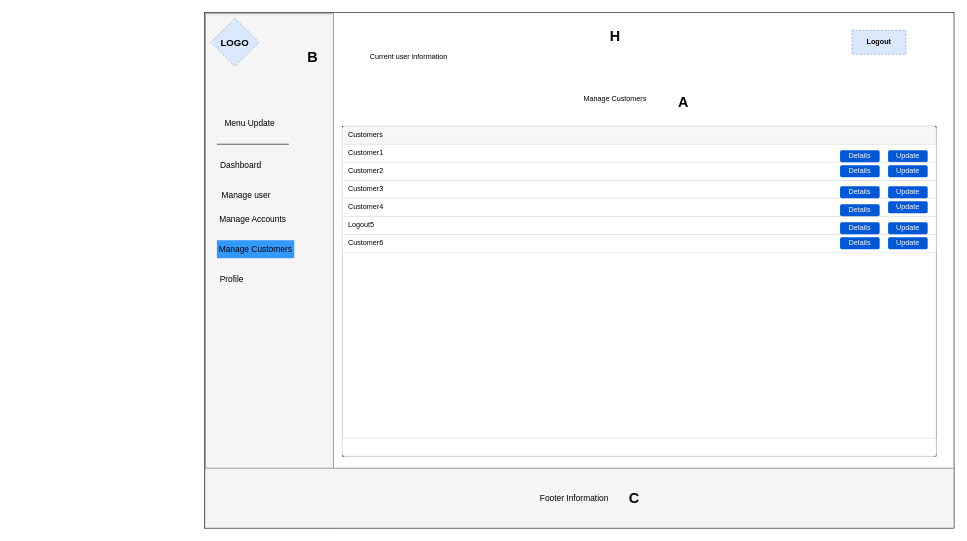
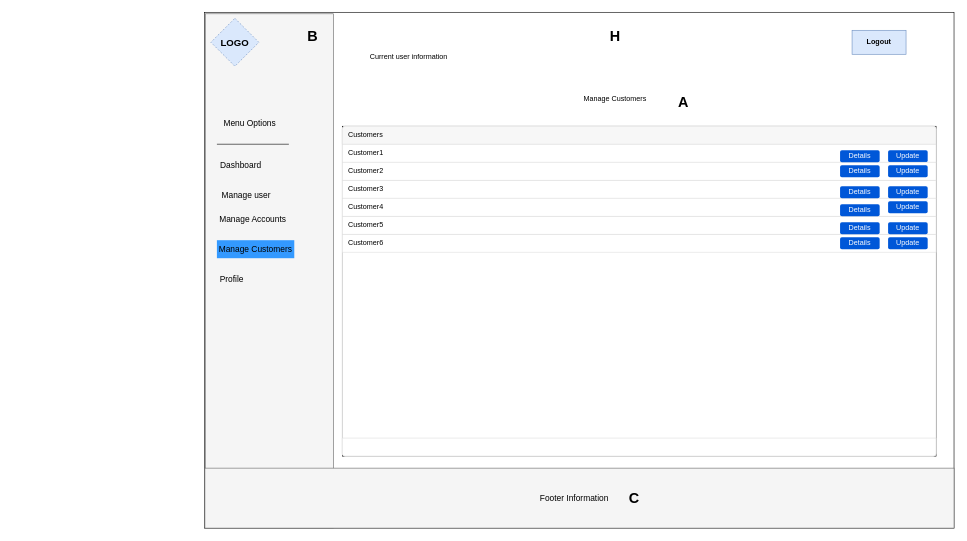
  <mxCell id="0" />
  <mxCell id="1" parent="0" />
  <mxCell id="2" value="" style="rounded=0;whiteSpace=wrap;html=1;" parent="1" vertex="1"><mxGeometry x="340" y="20" width="1250" height="860" as="geometry" /></mxCell>
  <mxCell id="3" value="" style="rounded=0;whiteSpace=wrap;html=1;fillColor=#f5f5f5;fontColor=#333333;strokeColor=#666666;rotation=-270;" parent="1" vertex="1"><mxGeometry x="20.07" y="344.69" width="857.5" height="213.13" as="geometry" /></mxCell>
  <mxCell id="4" value="&lt;font size=&quot;3&quot;&gt;&lt;b&gt;LOGO&lt;/b&gt;&lt;/font&gt;" style="rhombus;whiteSpace=wrap;html=1;fillColor=#dae8fc;strokeColor=#6c8ebf;dashed=1;" parent="1" vertex="1"><mxGeometry x="351" y="30" width="80" height="80" as="geometry" /></mxCell>
- <mxCell id="5" value="&lt;b&gt;Logout&lt;/b&gt;" style="rounded=0;whiteSpace=wrap;html=1;fillColor=#dae8fc;strokeColor=#6c8ebf;dashed=1;" parent="1" vertex="1"><mxGeometry x="1420" y="50" width="90" height="40" as="geometry" /></mxCell>
+ <mxCell id="5" value="&lt;b&gt;Logout&lt;/b&gt;" style="rounded=0;whiteSpace=wrap;html=1;fillColor=#dae8fc;strokeColor=#6c8ebf;" parent="1" vertex="1"><mxGeometry x="1420" y="50" width="90" height="40" as="geometry" /></mxCell>
  <mxCell id="6" value="" style="rounded=0;whiteSpace=wrap;html=1;fillColor=#f5f5f5;fontColor=#f5f5f5;strokeColor=#666666;" parent="1" vertex="1"><mxGeometry x="341" y="780" width="1249" height="100" as="geometry" /></mxCell>
  <mxCell id="7" value="&lt;font style=&quot;font-size: 14px;&quot;&gt;Footer Information&lt;/font&gt;" style="text;html=1;align=center;verticalAlign=middle;whiteSpace=wrap;rounded=0;" parent="1" vertex="1"><mxGeometry x="894" y="815" width="126" height="30" as="geometry" /></mxCell>
  <mxCell id="8" value="" style="rounded=0;whiteSpace=wrap;html=1;" parent="1" vertex="1"><mxGeometry x="570.07" y="210" width="990" height="550" as="geometry" /></mxCell>
  <mxCell id="9" value="Current user information" style="text;html=1;align=center;verticalAlign=middle;whiteSpace=wrap;rounded=0;" parent="1" vertex="1"><mxGeometry x="601" y="80" width="160" height="30" as="geometry" /></mxCell>
- <mxCell id="10" value="&lt;font style=&quot;font-size: 14px;&quot;&gt;Menu Update&lt;/font&gt;" style="text;html=1;align=center;verticalAlign=middle;whiteSpace=wrap;rounded=0;" parent="1" vertex="1"><mxGeometry x="361" y="190" width="110" height="30" as="geometry" /></mxCell>
+ <mxCell id="10" value="&lt;font style=&quot;font-size: 14px;&quot;&gt;Menu Options&lt;/font&gt;" style="text;html=1;align=center;verticalAlign=middle;whiteSpace=wrap;rounded=0;" parent="1" vertex="1"><mxGeometry x="361" y="190" width="110" height="30" as="geometry" /></mxCell>
  <mxCell id="11" value="&lt;font style=&quot;font-size: 14px;&quot;&gt;Dashboard&lt;/font&gt;" style="text;html=1;align=center;verticalAlign=middle;whiteSpace=wrap;rounded=0;" parent="1" vertex="1"><mxGeometry x="346" y="260" width="110" height="30" as="geometry" /></mxCell>
  <mxCell id="12" value="&lt;font style=&quot;font-size: 14px;&quot;&gt;Manage Accounts&lt;/font&gt;" style="text;html=1;align=center;verticalAlign=middle;whiteSpace=wrap;rounded=0;" parent="1" vertex="1"><mxGeometry x="351" y="350" width="140" height="30" as="geometry" /></mxCell>
  <mxCell id="13" value="&lt;font style=&quot;font-size: 14px;&quot;&gt;Profile&lt;/font&gt;" style="text;html=1;align=center;verticalAlign=middle;whiteSpace=wrap;rounded=0;" parent="1" vertex="1"><mxGeometry x="330.93" y="450" width="110" height="30" as="geometry" /></mxCell>
  <mxCell id="14" style="edgeStyle=orthogonalEdgeStyle;rounded=0;orthogonalLoop=1;jettySize=auto;html=1;exitX=0.5;exitY=1;exitDx=0;exitDy=0;" parent="1" source="13" target="13" edge="1"><mxGeometry relative="1" as="geometry" /></mxCell>
  <mxCell id="15" value="" style="endArrow=none;html=1;rounded=0;" parent="1" edge="1"><mxGeometry width="50" height="50" relative="1" as="geometry"><mxPoint x="481" y="240" as="sourcePoint" /><mxPoint x="361" y="240" as="targetPoint" /></mxGeometry></mxCell>
  <mxCell id="16" value="Manage Customers" style="text;html=1;align=center;verticalAlign=middle;whiteSpace=wrap;rounded=0;" parent="1" vertex="1"><mxGeometry x="960" y="150" width="130" height="30" as="geometry" /></mxCell>
  <mxCell id="17" value="" style="html=1;shadow=0;dashed=0;shape=mxgraph.bootstrap.rrect;rSize=5;strokeColor=#DFDFDF;html=1;whiteSpace=wrap;fillColor=#FFFFFF;fontColor=#000000;" parent="1" vertex="1"><mxGeometry x="570.07" y="210" width="990" height="550" as="geometry" /></mxCell>
  <mxCell id="18" value="Customers" style="html=1;shadow=0;dashed=0;shape=mxgraph.bootstrap.topButton;strokeColor=inherit;fillColor=#F7F7F7;rSize=5;perimeter=none;whiteSpace=wrap;resizeWidth=1;align=left;spacing=10;" parent="17" vertex="1"><mxGeometry width="990" height="30" relative="1" as="geometry" /></mxCell>
  <mxCell id="19" value="Customer1" style="strokeColor=inherit;fillColor=inherit;gradientColor=inherit;fontColor=inherit;html=1;shadow=0;dashed=0;perimeter=none;whiteSpace=wrap;resizeWidth=1;align=left;spacing=10;" parent="17" vertex="1"><mxGeometry width="990" height="30" relative="1" as="geometry"><mxPoint y="30" as="offset" /></mxGeometry></mxCell>
  <mxCell id="20" value="Customer3" style="strokeColor=inherit;fillColor=inherit;gradientColor=inherit;fontColor=inherit;html=1;shadow=0;dashed=0;perimeter=none;whiteSpace=wrap;resizeWidth=1;align=left;spacing=10;" parent="17" vertex="1"><mxGeometry width="990" height="30" relative="1" as="geometry"><mxPoint y="90" as="offset" /></mxGeometry></mxCell>
  <mxCell id="21" value="" style="strokeColor=inherit;fillColor=inherit;gradientColor=inherit;fontColor=inherit;html=1;shadow=0;dashed=0;shape=mxgraph.bootstrap.bottomButton;rSize=5;perimeter=none;whiteSpace=wrap;resizeWidth=1;resizeHeight=0;align=left;spacing=10;" parent="17" vertex="1"><mxGeometry y="1" width="990" height="30" relative="1" as="geometry"><mxPoint y="-30" as="offset" /></mxGeometry></mxCell>
  <mxCell id="22" value="Update" style="rounded=1;fillColor=#0057D8;strokeColor=none;html=1;whiteSpace=wrap;fontColor=#ffffff;align=center;verticalAlign=middle;fontStyle=0;fontSize=12;sketch=0;" parent="17" vertex="1"><mxGeometry x="910" y="40" width="66" height="20" as="geometry" /></mxCell>
  <mxCell id="23" value="Customer6" style="strokeColor=inherit;fillColor=inherit;gradientColor=inherit;fontColor=inherit;html=1;shadow=0;dashed=0;perimeter=none;whiteSpace=wrap;resizeWidth=1;align=left;spacing=10;" parent="17" vertex="1"><mxGeometry y="180" width="990" height="30" as="geometry" /></mxCell>
- <mxCell id="24" value="Logout5" style="strokeColor=inherit;fillColor=inherit;gradientColor=inherit;fontColor=inherit;html=1;shadow=0;dashed=0;perimeter=none;whiteSpace=wrap;resizeWidth=1;align=left;spacing=10;" parent="17" vertex="1"><mxGeometry y="150" width="990" height="30" as="geometry" /></mxCell>
+ <mxCell id="24" value="Customer5" style="strokeColor=inherit;fillColor=inherit;gradientColor=inherit;fontColor=inherit;html=1;shadow=0;dashed=0;perimeter=none;whiteSpace=wrap;resizeWidth=1;align=left;spacing=10;" parent="17" vertex="1"><mxGeometry y="150" width="990" height="30" as="geometry" /></mxCell>
  <mxCell id="25" value="Customer4" style="strokeColor=inherit;fillColor=inherit;gradientColor=inherit;fontColor=inherit;html=1;shadow=0;dashed=0;perimeter=none;whiteSpace=wrap;resizeWidth=1;align=left;spacing=10;" parent="17" vertex="1"><mxGeometry y="120" width="990" height="30" as="geometry" /></mxCell>
  <mxCell id="26" value="Customer2" style="strokeColor=inherit;fillColor=inherit;gradientColor=inherit;fontColor=inherit;html=1;shadow=0;dashed=0;perimeter=none;whiteSpace=wrap;resizeWidth=1;align=left;spacing=10;" parent="17" vertex="1"><mxGeometry y="60" width="990" height="30" as="geometry" /></mxCell>
  <mxCell id="27" value="Update" style="rounded=1;fillColor=#0057D8;strokeColor=none;html=1;whiteSpace=wrap;fontColor=#ffffff;align=center;verticalAlign=middle;fontStyle=0;fontSize=12;sketch=0;" parent="17" vertex="1"><mxGeometry x="910" y="65" width="66" height="20" as="geometry" /></mxCell>
  <mxCell id="28" value="Update" style="rounded=1;fillColor=#0057D8;strokeColor=none;html=1;whiteSpace=wrap;fontColor=#ffffff;align=center;verticalAlign=middle;fontStyle=0;fontSize=12;sketch=0;" parent="17" vertex="1"><mxGeometry x="910" y="185" width="66" height="20" as="geometry" /></mxCell>
  <mxCell id="29" value="Update" style="rounded=1;fillColor=#0057D8;strokeColor=none;html=1;whiteSpace=wrap;fontColor=#ffffff;align=center;verticalAlign=middle;fontStyle=0;fontSize=12;sketch=0;" parent="17" vertex="1"><mxGeometry x="910" y="160" width="66" height="20" as="geometry" /></mxCell>
  <mxCell id="30" value="Update" style="rounded=1;fillColor=#0057D8;strokeColor=none;html=1;whiteSpace=wrap;fontColor=#ffffff;align=center;verticalAlign=middle;fontStyle=0;fontSize=12;sketch=0;" parent="17" vertex="1"><mxGeometry x="910" y="125" width="66" height="20" as="geometry" /></mxCell>
  <mxCell id="31" value="Update" style="rounded=1;fillColor=#0057D8;strokeColor=none;html=1;whiteSpace=wrap;fontColor=#ffffff;align=center;verticalAlign=middle;fontStyle=0;fontSize=12;sketch=0;" parent="17" vertex="1"><mxGeometry x="910" y="100" width="66" height="20" as="geometry" /></mxCell>
  <mxCell id="32" value="Details" style="rounded=1;fillColor=#0057D8;strokeColor=none;html=1;whiteSpace=wrap;fontColor=#ffffff;align=center;verticalAlign=middle;fontStyle=0;fontSize=12;sketch=0;" parent="17" vertex="1"><mxGeometry x="829.93" y="40" width="66" height="20" as="geometry" /></mxCell>
  <mxCell id="33" value="Details" style="rounded=1;fillColor=#0057D8;strokeColor=none;html=1;whiteSpace=wrap;fontColor=#ffffff;align=center;verticalAlign=middle;fontStyle=0;fontSize=12;sketch=0;" parent="17" vertex="1"><mxGeometry x="829.93" y="65" width="66" height="20" as="geometry" /></mxCell>
  <mxCell id="34" value="Details" style="rounded=1;fillColor=#0057D8;strokeColor=none;html=1;whiteSpace=wrap;fontColor=#ffffff;align=center;verticalAlign=middle;fontStyle=0;fontSize=12;sketch=0;" parent="17" vertex="1"><mxGeometry x="829.93" y="100" width="66" height="20" as="geometry" /></mxCell>
  <mxCell id="35" value="Details" style="rounded=1;fillColor=#0057D8;strokeColor=none;html=1;whiteSpace=wrap;fontColor=#ffffff;align=center;verticalAlign=middle;fontStyle=0;fontSize=12;sketch=0;" parent="17" vertex="1"><mxGeometry x="829.93" y="130" width="66" height="20" as="geometry" /></mxCell>
  <mxCell id="36" value="Details" style="rounded=1;fillColor=#0057D8;strokeColor=none;html=1;whiteSpace=wrap;fontColor=#ffffff;align=center;verticalAlign=middle;fontStyle=0;fontSize=12;sketch=0;" parent="17" vertex="1"><mxGeometry x="829.93" y="160" width="66" height="20" as="geometry" /></mxCell>
  <mxCell id="37" value="Details" style="rounded=1;fillColor=#0057D8;strokeColor=none;html=1;whiteSpace=wrap;fontColor=#ffffff;align=center;verticalAlign=middle;fontStyle=0;fontSize=12;sketch=0;" parent="17" vertex="1"><mxGeometry x="829.93" y="185" width="66" height="20" as="geometry" /></mxCell>
  <mxCell id="38" value="&lt;font style=&quot;font-size: 14px;&quot;&gt;Manage Customers&lt;/font&gt;" style="text;html=1;align=center;verticalAlign=middle;whiteSpace=wrap;rounded=0;fillColor=#3399FF;" parent="1" vertex="1"><mxGeometry x="361" y="400" width="129" height="30" as="geometry" /></mxCell>
  <mxCell id="39" value="&lt;font style=&quot;font-size: 14px;&quot;&gt;Manage user&lt;/font&gt;" style="text;html=1;align=center;verticalAlign=middle;whiteSpace=wrap;rounded=0;" parent="1" vertex="1"><mxGeometry x="355" y="310" width="110" height="30" as="geometry" /></mxCell>
- <mxCell id="40" value="&lt;h1 style=&quot;margin-top: 0px;&quot;&gt;B&lt;/h1&gt;" style="text;html=1;whiteSpace=wrap;overflow=hidden;rounded=0;align=center;" parent="1" vertex="1"><mxGeometry x="505.93" y="75" width="30" height="40" as="geometry" /></mxCell>
+ <mxCell id="40" value="&lt;h1 style=&quot;margin-top: 0px;&quot;&gt;B&lt;/h1&gt;" style="text;html=1;whiteSpace=wrap;overflow=hidden;rounded=0;align=center;" parent="1" vertex="1"><mxGeometry x="505.93" y="40" width="30" height="40" as="geometry" /></mxCell>
  <mxCell id="41" value="&lt;h1 style=&quot;margin-top: 0px;&quot;&gt;A&lt;/h1&gt;" style="text;html=1;whiteSpace=wrap;overflow=hidden;rounded=0;align=center;" parent="1" vertex="1"><mxGeometry x="1123.5" y="150" width="30" height="40" as="geometry" /></mxCell>
  <mxCell id="42" value="&lt;h1 style=&quot;margin-top: 0px;&quot;&gt;C&lt;/h1&gt;" style="text;html=1;whiteSpace=wrap;overflow=hidden;rounded=0;align=center;" parent="1" vertex="1"><mxGeometry x="1042" y="810" width="30" height="40" as="geometry" /></mxCell>
  <mxCell id="43" value="&lt;h1 style=&quot;margin-top: 0px;&quot;&gt;H&lt;/h1&gt;" style="text;html=1;whiteSpace=wrap;overflow=hidden;rounded=0;align=center;" parent="1" vertex="1"><mxGeometry x="1010" y="40" width="30" height="40" as="geometry" /></mxCell>
